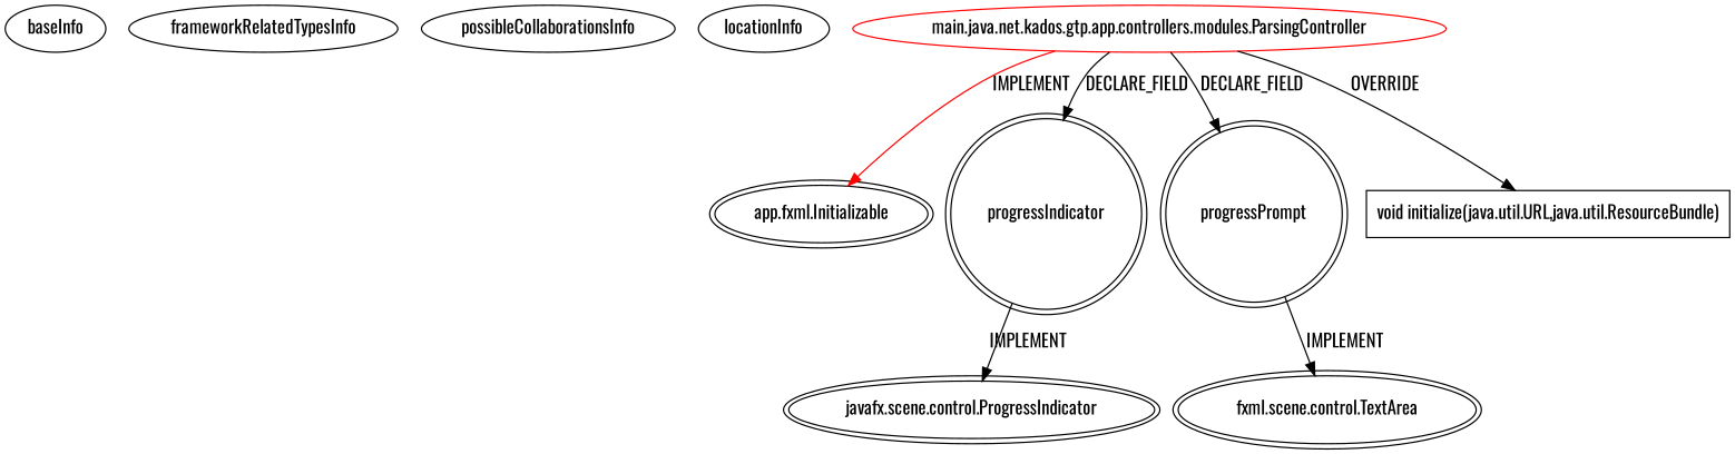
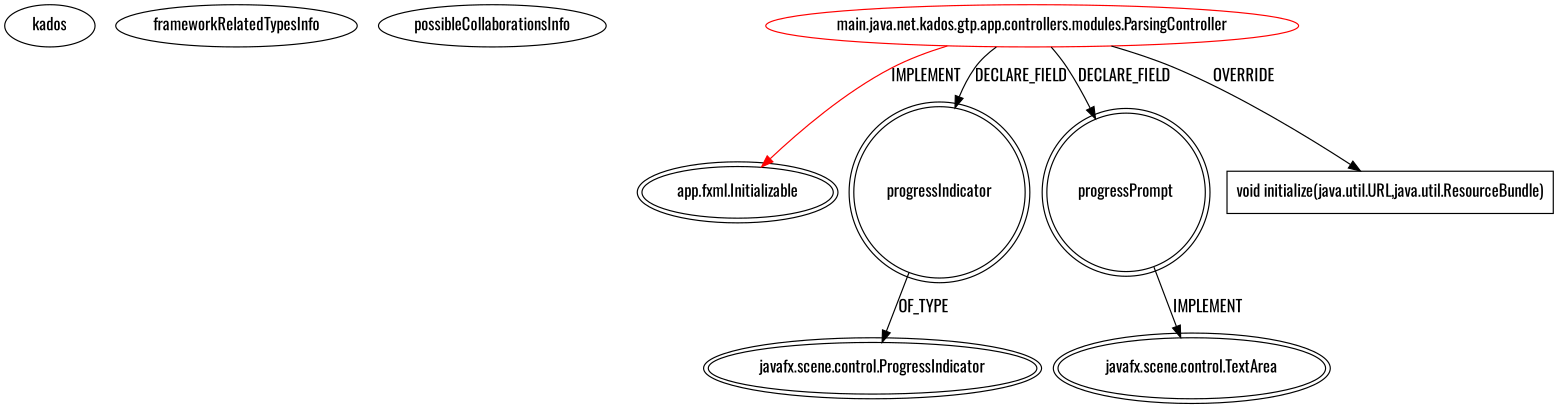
  digraph {
    fontname=Oswald
    node [fontname=Oswald isFrameworkType=true]
    edge [fontname=Oswald]
-   baseInfo [category=extension_graph graphId=382 isAnonymous=false possibleRelation=false isFrameworkType=""]
+   baseInfo [category=extension_graph graphId=382 isAnonymous=false possibleRelation=false label=kados isFrameworkType=""]
    frameworkRelatedTypesInfo [0="javafx.fxml.Initializable" isFrameworkType=""]
    possibleCollaborationsInfo [isFrameworkType=""]
-   locationInfo [contextSignature=ParsingController filePath="/Digital87-GUS-Teryt-Parser/GUS-Teryt-Parser-master/src/main/java/net/kados/gtp/app/controllers/modules/ParsingController.java" graphId=382 projectName="Digital87-GUS-Teryt-Parser" isFrameworkType=""]
    n5 [color=red isFrameworkType=false label="main.java.net.kados.gtp.app.controllers.modules.ParsingController" vertexType=ROOT_CLIENT_CLASS_DECLARATION]
    n6 [label="app.fxml.Initializable" peripheries=2 vertexType=FRAMEWORK_INTERFACE_TYPE]
    n7 [label=progressIndicator peripheries=2 shape=circle vertexType=FIELD_DECLARATION]
    n8 [label=progressPrompt peripheries=2 shape=circle vertexType=FIELD_DECLARATION]
    n9 [isFrameworkType=false label="void initialize(java.util.URL,java.util.ResourceBundle)" shape=box vertexType=OVERRIDING_METHOD_DECLARATION]
    n10 [label="javafx.scene.control.ProgressIndicator" peripheries=2 vertexType=FRAMEWORK_CLASS_TYPE]
-   n11 [label="fxml.scene.control.TextArea" peripheries=2 vertexType=FRAMEWORK_CLASS_TYPE]
+   n11 [label="javafx.scene.control.TextArea" peripheries=2 vertexType=FRAMEWORK_CLASS_TYPE]
    n5 -> n6 [color=red label=IMPLEMENT]
    n5 -> n7 [label=DECLARE_FIELD]
    n5 -> n8 [label=DECLARE_FIELD]
    n5 -> n9 [label=OVERRIDE]
-   n7 -> n10 [label=IMPLEMENT]
+   n7 -> n10 [label=OF_TYPE]
    n8 -> n11 [label=IMPLEMENT]
  }
